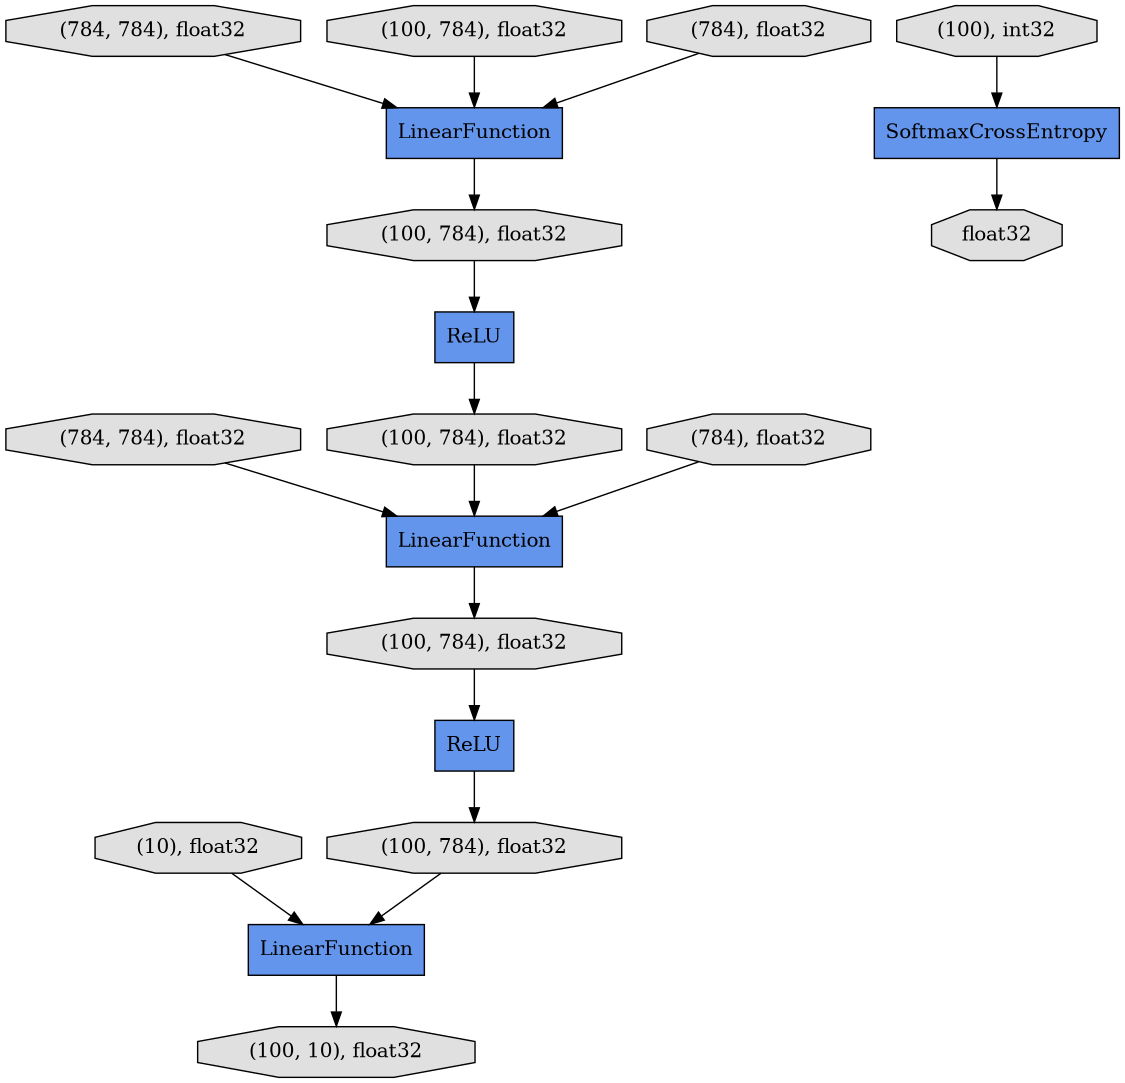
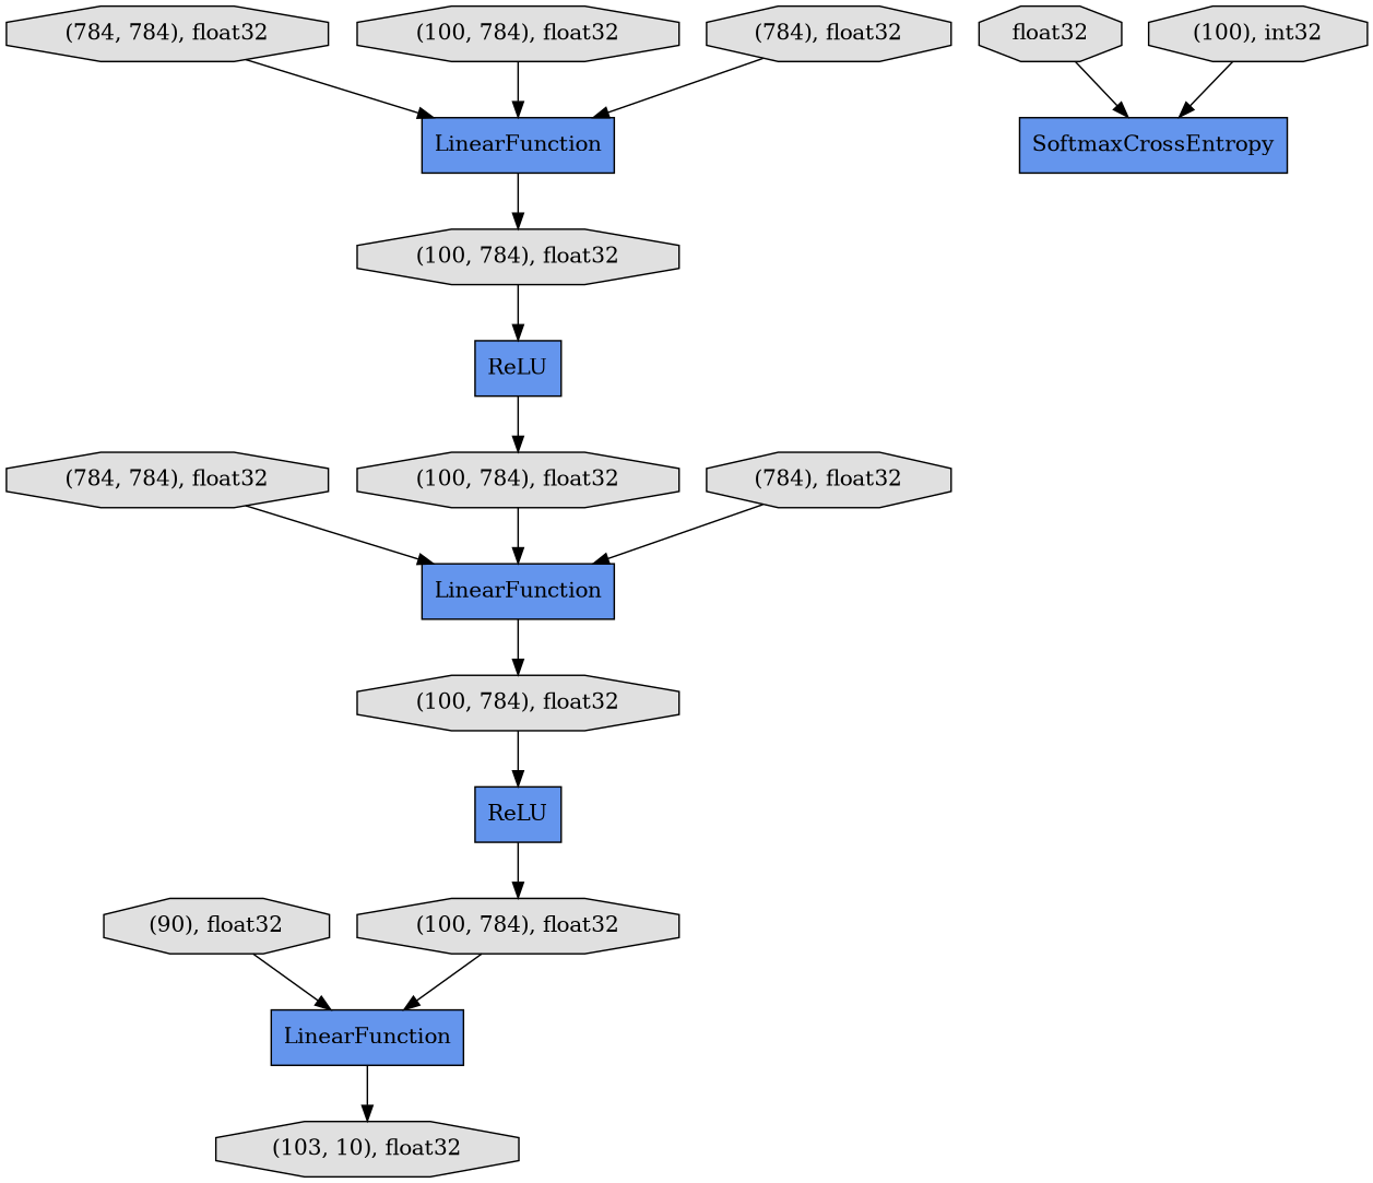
  digraph {
    rankdir=TB
    node [fillcolor="#E0E0E0" shape=octagon style=filled]
    n1 [fillcolor="#6495ED" label=LinearFunction shape=record]
-   n2 [label="(100, 10), float32"]
+   n2 [label="(103, 10), float32"]
    n3 [label="(784, 784), float32"]
    n4 [fillcolor="#6495ED" label=LinearFunction shape=record]
    n5 [label="(100, 784), float32"]
-   n6 [label="(10), float32"]
+   n6 [label="(90), float32"]
    n7 [label="(100, 784), float32"]
    n8 [fillcolor="#6495ED" label=ReLU shape=record]
    n9 [fillcolor="#6495ED" label=ReLU shape=record]
    n10 [label="(100, 784), float32"]
    n11 [fillcolor="#6495ED" label=LinearFunction shape=record]
    n12 [label="(100, 784), float32"]
    n13 [fillcolor="#6495ED" label=SoftmaxCrossEntropy shape=record]
    n14 [label=float32]
    n15 [label="(784), float32"]
    n16 [label="(784, 784), float32"]
    n17 [label="(100, 784), float32"]
    n18 [label="(100), int32"]
    n19 [label="(784), float32"]
    n1 -> n2
    n3 -> n4
    n4 -> n5
    n5 -> n8
    n6 -> n1
    n7 -> n1
    n8 -> n7
    n9 -> n10
    n10 -> n4
    n11 -> n12
    n12 -> n9
-   n13 -> n14
+   n14 -> n13
    n15 -> n4
    n16 -> n11
    n17 -> n11
    n18 -> n13
    n19 -> n11
  }
